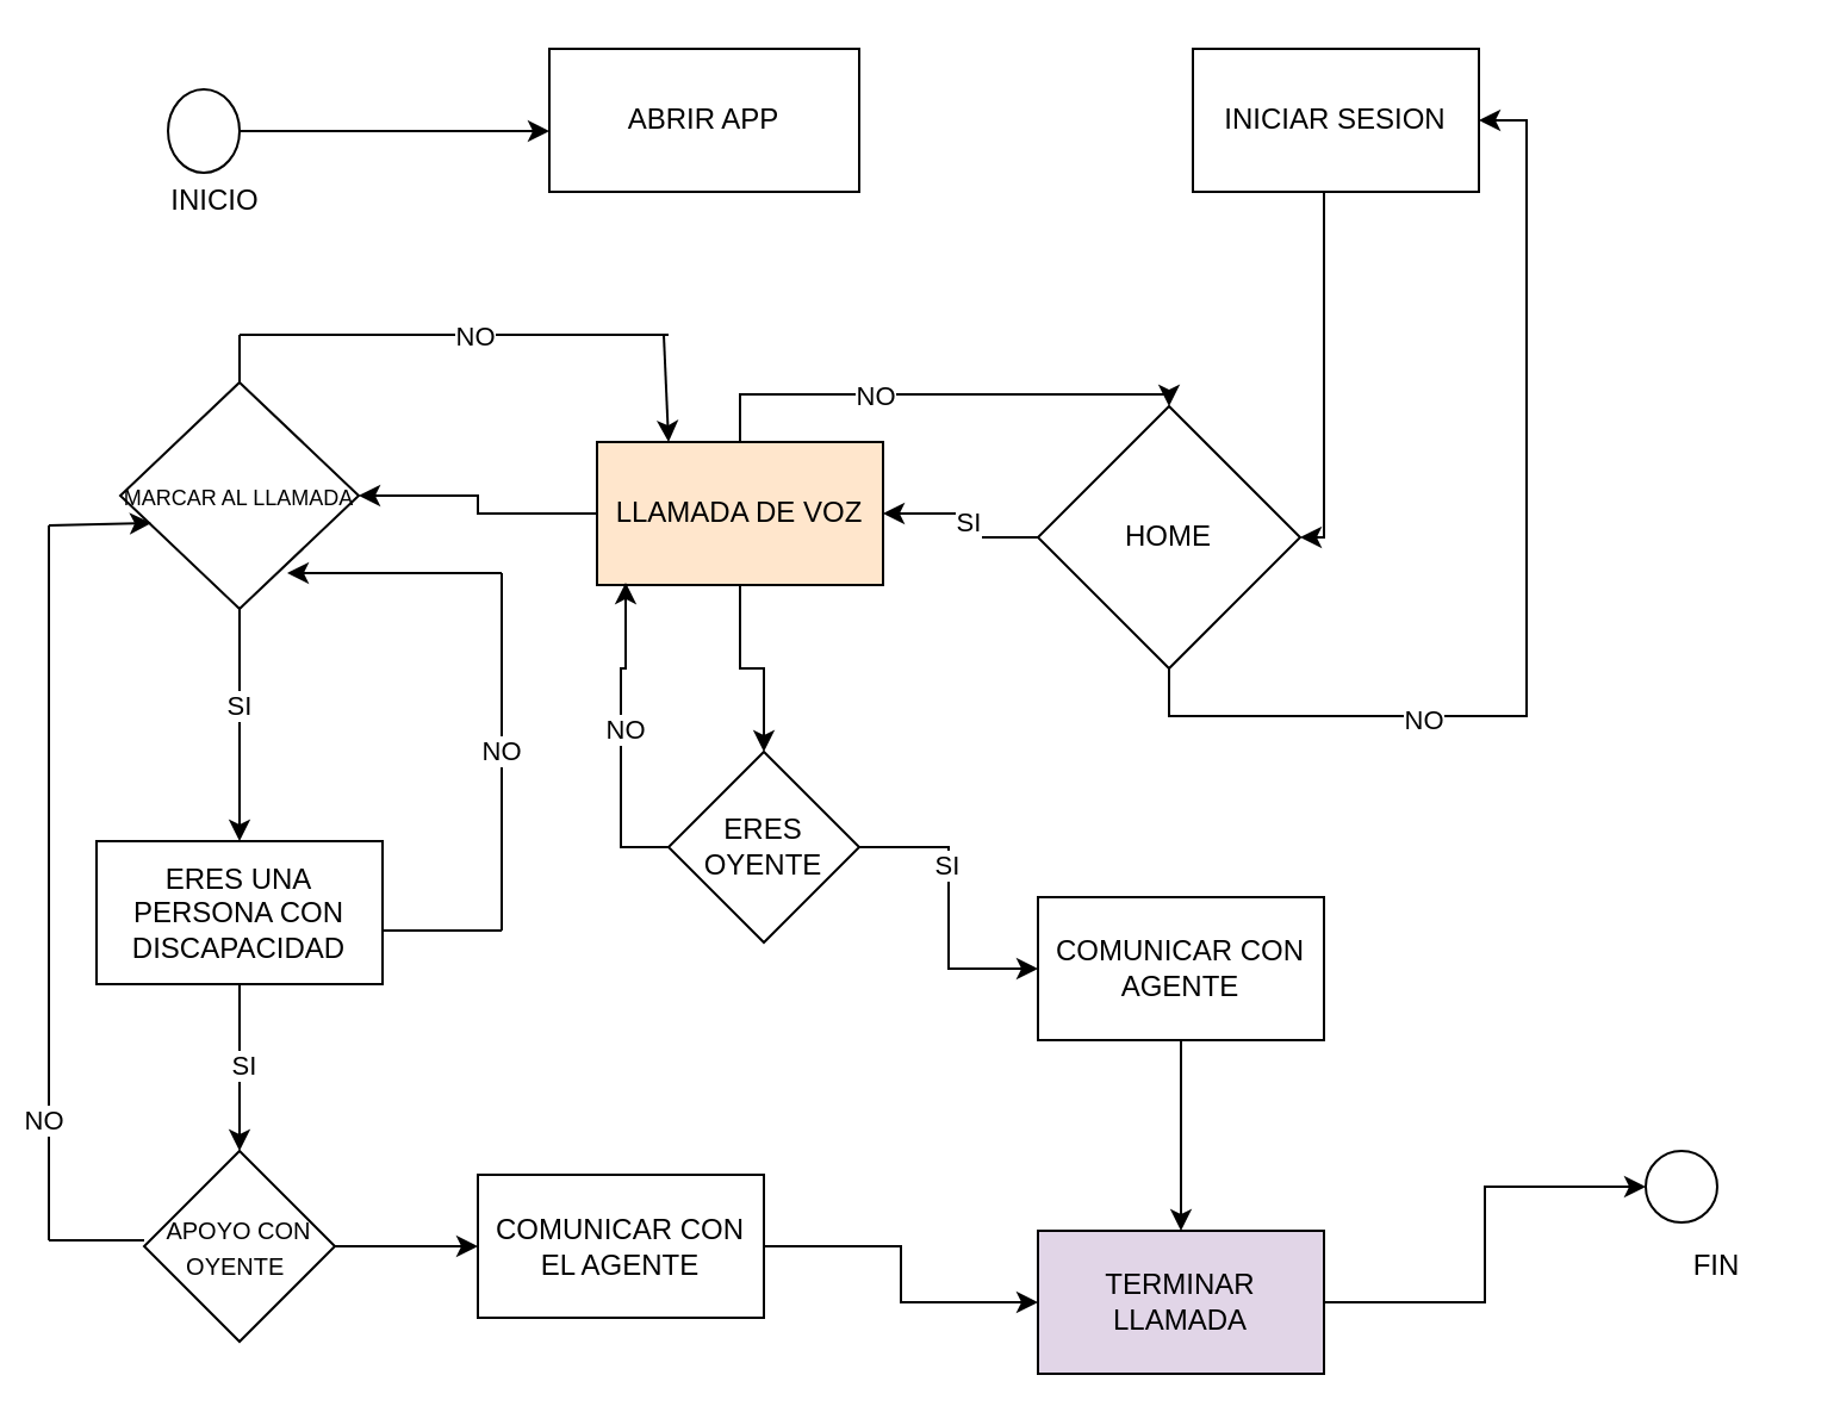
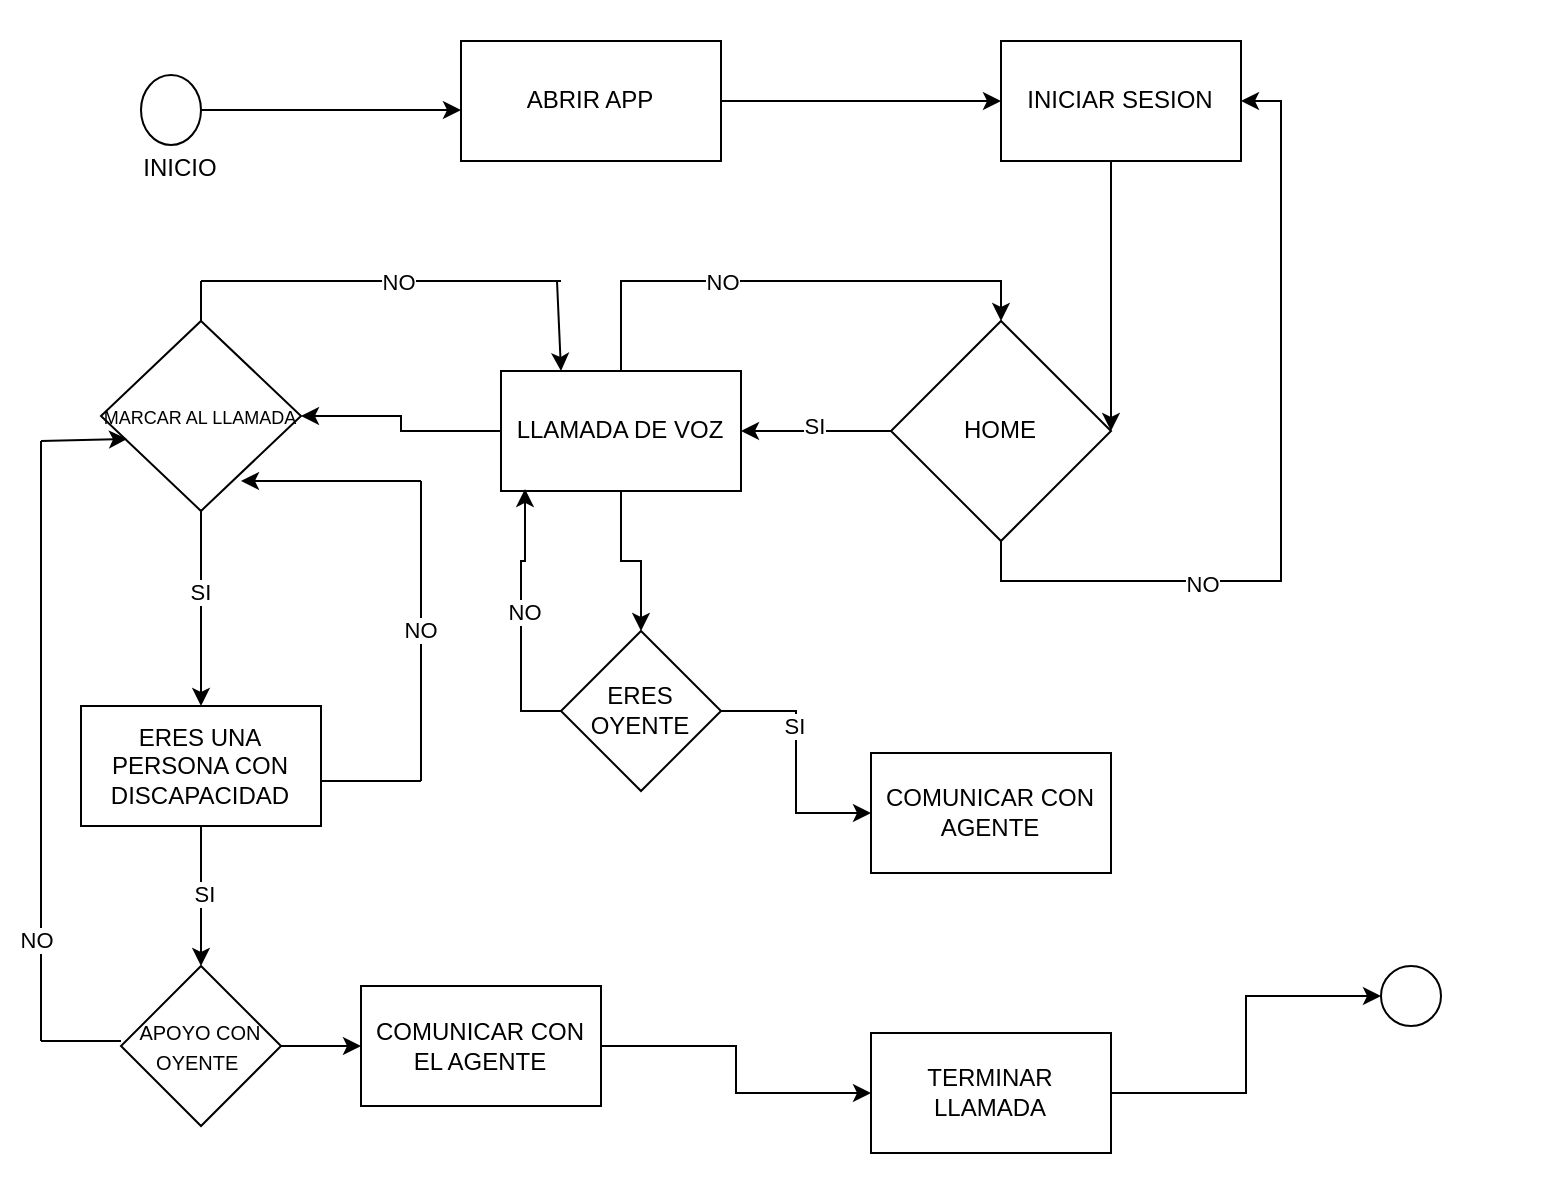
  <mxCell id="0" />
  <mxCell id="1" parent="0" />
  <mxCell id="2" style="edgeStyle=orthogonalEdgeStyle;rounded=0;orthogonalLoop=1;jettySize=auto;html=1;" edge="1" parent="1" source="3"><mxGeometry relative="1" as="geometry"><mxPoint x="230" y="54.5" as="targetPoint" /></mxGeometry></mxCell>
  <mxCell id="3" value="" style="ellipse;whiteSpace=wrap;html=1;" vertex="1" parent="1"><mxGeometry x="70" y="37" width="30" height="35" as="geometry" /></mxCell>
+ <mxCell id="4" value="" style="edgeStyle=orthogonalEdgeStyle;rounded=0;orthogonalLoop=1;jettySize=auto;html=1;" edge="1" parent="1" source="5" target="7"><mxGeometry relative="1" as="geometry" /></mxCell>
  <mxCell id="5" value="ABRIR APP&lt;br&gt;" style="whiteSpace=wrap;html=1;" vertex="1" parent="1"><mxGeometry x="230" y="20" width="130" height="60" as="geometry" /></mxCell>
  <mxCell id="6" value="" style="edgeStyle=orthogonalEdgeStyle;rounded=0;orthogonalLoop=1;jettySize=auto;html=1;entryX=1;entryY=0.5;entryDx=0;entryDy=0;" edge="1" parent="1" source="7" target="15"><mxGeometry relative="1" as="geometry"><mxPoint x="490" y="120" as="targetPoint" /><Array as="points"><mxPoint x="555" y="100" /><mxPoint x="555" y="100" /></Array></mxGeometry></mxCell>
  <mxCell id="7" value="INICIAR SESION" style="whiteSpace=wrap;html=1;" vertex="1" parent="1"><mxGeometry x="500" y="20" width="120" height="60" as="geometry" /></mxCell>
  <mxCell id="8" value="" style="ellipse;whiteSpace=wrap;html=1;" vertex="1" parent="1"><mxGeometry x="690" y="482.5" width="30" height="30" as="geometry" /></mxCell>
  <mxCell id="9" value="INICIO" style="text;html=1;strokeColor=none;fillColor=none;align=center;verticalAlign=middle;whiteSpace=wrap;rounded=0;" vertex="1" parent="1"><mxGeometry x="60" y="69" width="60" height="30" as="geometry" /></mxCell>
- <mxCell id="10" value="FIN" style="text;html=1;strokeColor=none;fillColor=none;align=center;verticalAlign=middle;whiteSpace=wrap;rounded=0;" vertex="1" parent="1"><mxGeometry x="690" y="519" width="60" height="24" as="geometry" /></mxCell>
  <mxCell id="11" value="" style="edgeStyle=orthogonalEdgeStyle;rounded=0;orthogonalLoop=1;jettySize=auto;html=1;" edge="1" parent="1" source="15" target="20"><mxGeometry relative="1" as="geometry" /></mxCell>
  <mxCell id="12" value="SI" style="edgeLabel;html=1;align=center;verticalAlign=middle;resizable=0;points=[];" vertex="1" connectable="0" parent="11"><mxGeometry x="0.04" y="-3" relative="1" as="geometry"><mxPoint as="offset" /></mxGeometry></mxCell>
  <mxCell id="13" style="edgeStyle=orthogonalEdgeStyle;rounded=0;orthogonalLoop=1;jettySize=auto;html=1;exitX=0.5;exitY=1;exitDx=0;exitDy=0;entryX=1;entryY=0.5;entryDx=0;entryDy=0;" edge="1" parent="1" source="15" target="7"><mxGeometry relative="1" as="geometry" /></mxCell>
  <mxCell id="14" value="NO" style="edgeLabel;html=1;align=center;verticalAlign=middle;resizable=0;points=[];" vertex="1" connectable="0" parent="13"><mxGeometry x="-0.429" y="-1" relative="1" as="geometry"><mxPoint as="offset" /></mxGeometry></mxCell>
- <mxCell id="15" value="HOME" style="rhombus;whiteSpace=wrap;html=1;" vertex="1" parent="1"><mxGeometry x="435" y="170" width="110" height="110" as="geometry" /></mxCell>
+ <mxCell id="15" value="HOME" style="rhombus;whiteSpace=wrap;html=1;" vertex="1" parent="1"><mxGeometry x="445" y="160" width="110" height="110" as="geometry" /></mxCell>
  <mxCell id="16" style="edgeStyle=orthogonalEdgeStyle;rounded=0;orthogonalLoop=1;jettySize=auto;html=1;exitX=0.5;exitY=0;exitDx=0;exitDy=0;entryX=0.5;entryY=0;entryDx=0;entryDy=0;" edge="1" parent="1" source="20" target="15"><mxGeometry relative="1" as="geometry" /></mxCell>
  <mxCell id="17" value="NO" style="edgeLabel;html=1;align=center;verticalAlign=middle;resizable=0;points=[];" vertex="1" connectable="0" parent="16"><mxGeometry x="-0.255" relative="1" as="geometry"><mxPoint as="offset" /></mxGeometry></mxCell>
  <mxCell id="18" value="" style="edgeStyle=orthogonalEdgeStyle;rounded=0;orthogonalLoop=1;jettySize=auto;html=1;" edge="1" parent="1" source="20" target="23"><mxGeometry relative="1" as="geometry" /></mxCell>
  <mxCell id="19" value="" style="edgeStyle=orthogonalEdgeStyle;rounded=0;orthogonalLoop=1;jettySize=auto;html=1;" edge="1" parent="1" source="20" target="47"><mxGeometry relative="1" as="geometry" /></mxCell>
- <mxCell id="20" value="LLAMADA DE VOZ" style="whiteSpace=wrap;html=1;fillColor=#ffe6cc;" vertex="1" parent="1"><mxGeometry x="250" y="185" width="120" height="60" as="geometry" /></mxCell>
+ <mxCell id="20" value="LLAMADA DE VOZ" style="whiteSpace=wrap;html=1;" vertex="1" parent="1"><mxGeometry x="250" y="185" width="120" height="60" as="geometry" /></mxCell>
  <mxCell id="21" value="" style="edgeStyle=orthogonalEdgeStyle;rounded=0;orthogonalLoop=1;jettySize=auto;html=1;" edge="1" parent="1" source="23" target="26"><mxGeometry relative="1" as="geometry" /></mxCell>
  <mxCell id="22" value="SI" style="edgeLabel;html=1;align=center;verticalAlign=middle;resizable=0;points=[];" vertex="1" connectable="0" parent="21"><mxGeometry x="-0.179" y="-1" relative="1" as="geometry"><mxPoint as="offset" /></mxGeometry></mxCell>
  <mxCell id="23" value="&lt;font style=&quot;font-size: 9px;&quot;&gt;MARCAR AL LLAMADA&lt;/font&gt;" style="rhombus;whiteSpace=wrap;html=1;" vertex="1" parent="1"><mxGeometry x="50" y="160" width="100" height="95" as="geometry" /></mxCell>
  <mxCell id="24" value="" style="edgeStyle=orthogonalEdgeStyle;rounded=0;orthogonalLoop=1;jettySize=auto;html=1;" edge="1" parent="1" source="26" target="28"><mxGeometry relative="1" as="geometry" /></mxCell>
  <mxCell id="25" value="SI" style="edgeLabel;html=1;align=center;verticalAlign=middle;resizable=0;points=[];" vertex="1" connectable="0" parent="24"><mxGeometry x="-0.043" y="1" relative="1" as="geometry"><mxPoint y="1" as="offset" /></mxGeometry></mxCell>
  <mxCell id="26" value="ERES UNA PERSONA CON DISCAPACIDAD" style="whiteSpace=wrap;html=1;" vertex="1" parent="1"><mxGeometry x="40" y="352.5" width="120" height="60" as="geometry" /></mxCell>
  <mxCell id="27" value="" style="edgeStyle=orthogonalEdgeStyle;rounded=0;orthogonalLoop=1;jettySize=auto;html=1;" edge="1" parent="1" source="28" target="38"><mxGeometry relative="1" as="geometry" /></mxCell>
  <mxCell id="28" value="&lt;font style=&quot;font-size: 10px;&quot;&gt;APOYO CON OYENTE&amp;nbsp;&lt;/font&gt;" style="rhombus;whiteSpace=wrap;html=1;" vertex="1" parent="1"><mxGeometry x="60" y="482.5" width="80" height="80" as="geometry" /></mxCell>
  <mxCell id="29" value="" style="endArrow=classic;html=1;rounded=0;entryX=0.13;entryY=0.621;entryDx=0;entryDy=0;entryPerimeter=0;" edge="1" parent="1" target="23"><mxGeometry width="50" height="50" relative="1" as="geometry"><mxPoint x="20" y="220" as="sourcePoint" /><mxPoint x="70" y="170" as="targetPoint" /></mxGeometry></mxCell>
  <mxCell id="30" value="" style="endArrow=none;html=1;rounded=0;" edge="1" parent="1"><mxGeometry width="50" height="50" relative="1" as="geometry"><mxPoint x="20" y="520" as="sourcePoint" /><mxPoint x="60" y="520" as="targetPoint" /></mxGeometry></mxCell>
  <mxCell id="31" value="" style="endArrow=none;html=1;rounded=0;" edge="1" parent="1"><mxGeometry width="50" height="50" relative="1" as="geometry"><mxPoint x="20" y="520" as="sourcePoint" /><mxPoint x="20" y="220" as="targetPoint" /></mxGeometry></mxCell>
  <mxCell id="32" value="NO" style="edgeLabel;html=1;align=center;verticalAlign=middle;resizable=0;points=[];" vertex="1" connectable="0" parent="31"><mxGeometry x="-0.66" y="3" relative="1" as="geometry"><mxPoint as="offset" /></mxGeometry></mxCell>
  <mxCell id="33" value="" style="endArrow=none;html=1;rounded=0;" edge="1" parent="1"><mxGeometry width="50" height="50" relative="1" as="geometry"><mxPoint x="100" y="160" as="sourcePoint" /><mxPoint x="100" y="140" as="targetPoint" /></mxGeometry></mxCell>
  <mxCell id="34" value="" style="endArrow=none;html=1;rounded=0;" edge="1" parent="1"><mxGeometry width="50" height="50" relative="1" as="geometry"><mxPoint x="100" y="140" as="sourcePoint" /><mxPoint x="280" y="140" as="targetPoint" /></mxGeometry></mxCell>
  <mxCell id="35" value="NO" style="edgeLabel;html=1;align=center;verticalAlign=middle;resizable=0;points=[];" vertex="1" connectable="0" parent="34"><mxGeometry x="0.089" relative="1" as="geometry"><mxPoint as="offset" /></mxGeometry></mxCell>
  <mxCell id="36" value="" style="endArrow=classic;html=1;rounded=0;entryX=0.25;entryY=0;entryDx=0;entryDy=0;" edge="1" parent="1" target="20"><mxGeometry width="50" height="50" relative="1" as="geometry"><mxPoint x="278" y="140" as="sourcePoint" /><mxPoint x="328" y="90" as="targetPoint" /></mxGeometry></mxCell>
  <mxCell id="37" style="edgeStyle=orthogonalEdgeStyle;rounded=0;orthogonalLoop=1;jettySize=auto;html=1;entryX=0;entryY=0.5;entryDx=0;entryDy=0;" edge="1" parent="1" source="38" target="51"><mxGeometry relative="1" as="geometry" /></mxCell>
- <mxCell id="38" value="COMUNICAR CON EL AGENTE" style="whiteSpace=wrap;html=1;" vertex="1" parent="1"><mxGeometry x="200" y="492.5" width="120" height="60" as="geometry" /></mxCell>
+ <mxCell id="38" value="COMUNICAR CON EL AGENTE" style="whiteSpace=wrap;html=1;" vertex="1" parent="1"><mxGeometry x="180" y="492.5" width="120" height="60" as="geometry" /></mxCell>
  <mxCell id="39" value="" style="endArrow=none;html=1;rounded=0;" edge="1" parent="1"><mxGeometry width="50" height="50" relative="1" as="geometry"><mxPoint x="160" y="390" as="sourcePoint" /><mxPoint x="210" y="390" as="targetPoint" /></mxGeometry></mxCell>
  <mxCell id="40" value="" style="endArrow=none;html=1;rounded=0;" edge="1" parent="1"><mxGeometry width="50" height="50" relative="1" as="geometry"><mxPoint x="210" y="390" as="sourcePoint" /><mxPoint x="210" y="240" as="targetPoint" /></mxGeometry></mxCell>
  <mxCell id="41" value="NO" style="edgeLabel;html=1;align=center;verticalAlign=middle;resizable=0;points=[];" vertex="1" connectable="0" parent="40"><mxGeometry x="0.013" y="1" relative="1" as="geometry"><mxPoint as="offset" /></mxGeometry></mxCell>
  <mxCell id="42" value="" style="endArrow=classic;html=1;rounded=0;" edge="1" parent="1"><mxGeometry width="50" height="50" relative="1" as="geometry"><mxPoint x="210" y="240" as="sourcePoint" /><mxPoint x="120" y="240" as="targetPoint" /></mxGeometry></mxCell>
  <mxCell id="43" value="" style="edgeStyle=orthogonalEdgeStyle;rounded=0;orthogonalLoop=1;jettySize=auto;html=1;" edge="1" parent="1" source="47" target="49"><mxGeometry relative="1" as="geometry" /></mxCell>
  <mxCell id="44" value="SI" style="edgeLabel;html=1;align=center;verticalAlign=middle;resizable=0;points=[];" vertex="1" connectable="0" parent="43"><mxGeometry x="-0.289" y="-1" relative="1" as="geometry"><mxPoint as="offset" /></mxGeometry></mxCell>
  <mxCell id="45" style="edgeStyle=orthogonalEdgeStyle;rounded=0;orthogonalLoop=1;jettySize=auto;html=1;exitX=0;exitY=0.5;exitDx=0;exitDy=0;entryX=0.1;entryY=0.983;entryDx=0;entryDy=0;entryPerimeter=0;" edge="1" parent="1" source="47" target="20"><mxGeometry relative="1" as="geometry" /></mxCell>
  <mxCell id="46" value="NO&lt;br&gt;" style="edgeLabel;html=1;align=center;verticalAlign=middle;resizable=0;points=[];" vertex="1" connectable="0" parent="45"><mxGeometry x="0.049" y="-1" relative="1" as="geometry"><mxPoint as="offset" /></mxGeometry></mxCell>
  <mxCell id="47" value="ERES OYENTE" style="rhombus;whiteSpace=wrap;html=1;" vertex="1" parent="1"><mxGeometry x="280" y="315" width="80" height="80" as="geometry" /></mxCell>
- <mxCell id="48" value="" style="edgeStyle=orthogonalEdgeStyle;rounded=0;orthogonalLoop=1;jettySize=auto;html=1;" edge="1" parent="1" source="49" target="51"><mxGeometry relative="1" as="geometry" /></mxCell>
  <mxCell id="49" value="COMUNICAR CON AGENTE" style="whiteSpace=wrap;html=1;" vertex="1" parent="1"><mxGeometry x="435" y="376" width="120" height="60" as="geometry" /></mxCell>
  <mxCell id="50" style="edgeStyle=orthogonalEdgeStyle;rounded=0;orthogonalLoop=1;jettySize=auto;html=1;entryX=0;entryY=0.5;entryDx=0;entryDy=0;" edge="1" parent="1" source="51" target="8"><mxGeometry relative="1" as="geometry" /></mxCell>
- <mxCell id="51" value="TERMINAR LLAMADA" style="whiteSpace=wrap;html=1;fillColor=#e1d5e7;" vertex="1" parent="1"><mxGeometry x="435" y="516" width="120" height="60" as="geometry" /></mxCell>
+ <mxCell id="51" value="TERMINAR LLAMADA" style="whiteSpace=wrap;html=1;" vertex="1" parent="1"><mxGeometry x="435" y="516" width="120" height="60" as="geometry" /></mxCell>
